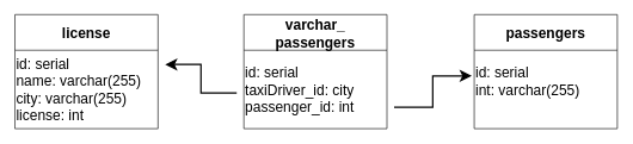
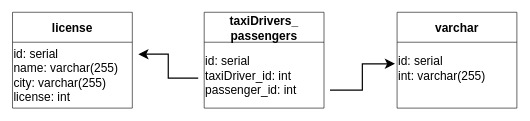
  <mxCell id="0" />
  <mxCell id="1" parent="0" />
  <mxCell id="2" value="license" style="swimlane;startSize=50;fontSize=20;" vertex="1" parent="1"><mxGeometry x="20" y="20" width="200" height="160" as="geometry" /></mxCell>
  <mxCell id="3" value="&lt;font style=&quot;font-size: 20px;&quot;&gt;id: serial&lt;br&gt;name: varchar(255)&lt;br&gt;city: varchar(255)&lt;br&gt;license: int&lt;br&gt;&lt;/font&gt;" style="text;html=1;align=left;verticalAlign=middle;resizable=0;points=[];autosize=1;strokeColor=none;fillColor=none;fontSize=14;" vertex="1" parent="2"><mxGeometry y="50" width="200" height="110" as="geometry" /></mxCell>
- <mxCell id="4" value="varchar_&#10;passengers" style="swimlane;startSize=50;fontSize=20;" vertex="1" parent="1"><mxGeometry x="340" y="20" width="200" height="160" as="geometry" /></mxCell>
- <mxCell id="5" value="&lt;font style=&quot;font-size: 20px;&quot;&gt;id: serial&lt;br&gt;taxiDriver_id: city&lt;br&gt;passenger_id: int&lt;br&gt;&lt;/font&gt;" style="text;html=1;align=left;verticalAlign=middle;resizable=0;points=[];autosize=1;strokeColor=none;fillColor=none;fontSize=14;" vertex="1" parent="4"><mxGeometry y="60" width="180" height="90" as="geometry" /></mxCell>
+ <mxCell id="4" value="taxiDrivers_&#10;passengers" style="swimlane;startSize=50;fontSize=20;" vertex="1" parent="1"><mxGeometry x="340" y="20" width="200" height="160" as="geometry" /></mxCell>
+ <mxCell id="5" value="&lt;font style=&quot;font-size: 20px;&quot;&gt;id: serial&lt;br&gt;taxiDriver_id: int&lt;br&gt;passenger_id: int&lt;br&gt;&lt;/font&gt;" style="text;html=1;align=left;verticalAlign=middle;resizable=0;points=[];autosize=1;strokeColor=none;fillColor=none;fontSize=14;" vertex="1" parent="4"><mxGeometry y="60" width="180" height="90" as="geometry" /></mxCell>
  <mxCell id="6" value="" style="edgeStyle=elbowEdgeStyle;elbow=horizontal;endArrow=classic;html=1;rounded=0;fontSize=20;strokeWidth=2;endSize=11;" edge="1" parent="1"><mxGeometry width="50" height="50" relative="1" as="geometry"><mxPoint x="330" y="130" as="sourcePoint" /><mxPoint x="230" y="90" as="targetPoint" /></mxGeometry></mxCell>
- <mxCell id="7" value="passengers" style="swimlane;startSize=50;fontSize=20;" vertex="1" parent="1"><mxGeometry x="662" y="20" width="200" height="160" as="geometry" /></mxCell>
+ <mxCell id="7" value="varchar" style="swimlane;startSize=50;fontSize=20;" vertex="1" parent="1"><mxGeometry x="662" y="20" width="200" height="160" as="geometry" /></mxCell>
  <mxCell id="8" value="&lt;font style=&quot;font-size: 20px;&quot;&gt;id: serial&lt;br&gt;int: varchar(255)&lt;br&gt;&lt;br&gt;&lt;/font&gt;" style="text;html=1;align=left;verticalAlign=middle;resizable=0;points=[];autosize=1;strokeColor=none;fillColor=none;fontSize=14;" vertex="1" parent="7"><mxGeometry y="60" width="200" height="90" as="geometry" /></mxCell>
  <mxCell id="9" value="" style="edgeStyle=elbowEdgeStyle;elbow=horizontal;endArrow=classic;html=1;rounded=0;fontSize=20;strokeWidth=2;endSize=11;entryX=-0.017;entryY=0.289;entryDx=0;entryDy=0;entryPerimeter=0;" edge="1" parent="1" target="8"><mxGeometry width="50" height="50" relative="1" as="geometry"><mxPoint x="550" y="150" as="sourcePoint" /><mxPoint x="650" y="90" as="targetPoint" /></mxGeometry></mxCell>
